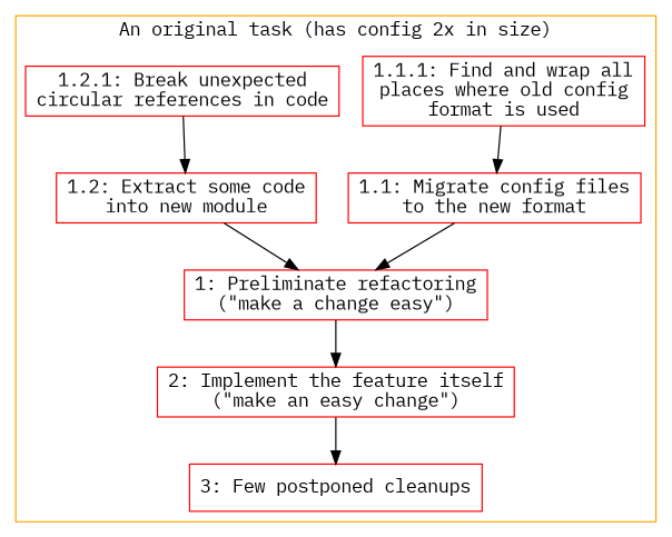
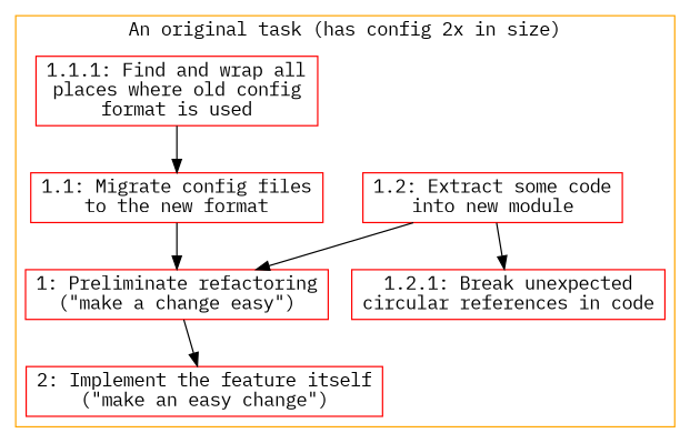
  digraph {
    fontname="IBM Plex Mono"
    node [color=red fontname="IBM Plex Mono" shape=box]
    edge [color=black fontname="IBM Plex Mono"]
    n1 [label="1: Preliminate refactoring\n(&quot;make a change easy&quot;)"]
    n2 [label="2: Implement the feature itself\n(&quot;make an easy change&quot;)"]
-   n3 [label="3: Few postponed cleanups"]
    n4 [label="1.2: Extract some code\ninto new module"]
    n5 [label="1.1: Migrate config files\nto the new format"]
    n6 [label="1.1.1: Find and wrap all\nplaces where old config\nformat is used"]
    n7 [label="1.2.1: Break unexpected\ncircular references in code"]
    subgraph cluster_1 {
      color=orange
      label="An original task (has config 2x in size)"
      n1
      n2
-     n3
      n4
      n5
      n6
      n7
    }
    n1 -> n2
-   n2 -> n3
    n4 -> n1
    n5 -> n1
    n6 -> n5
-   n7 -> n4
+   n4 -> n7
  }
